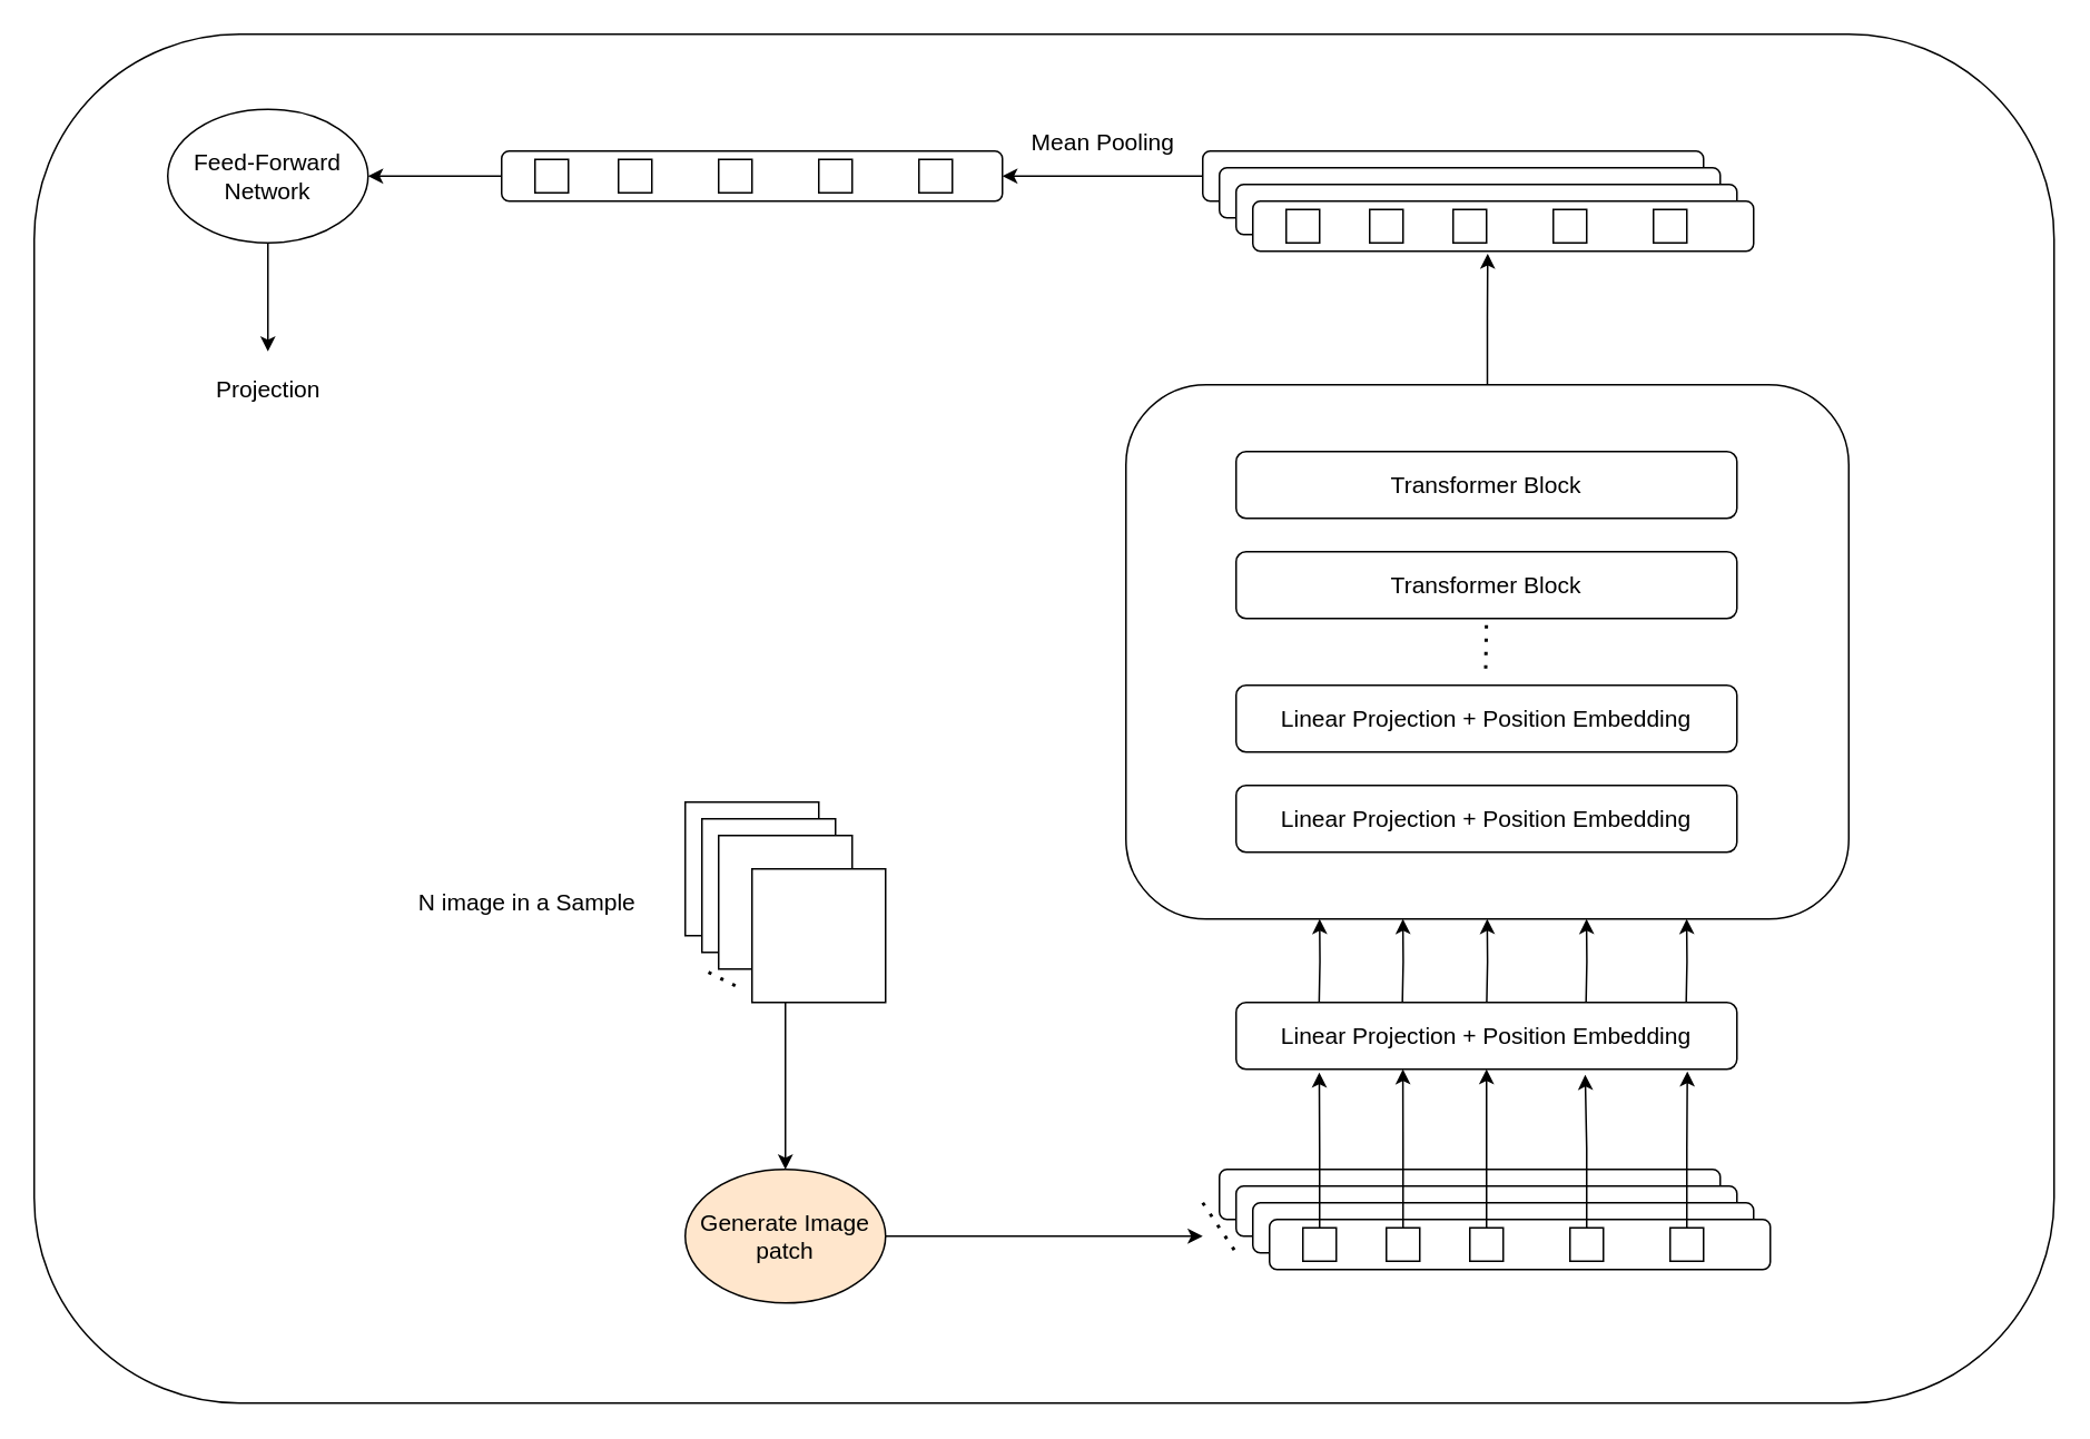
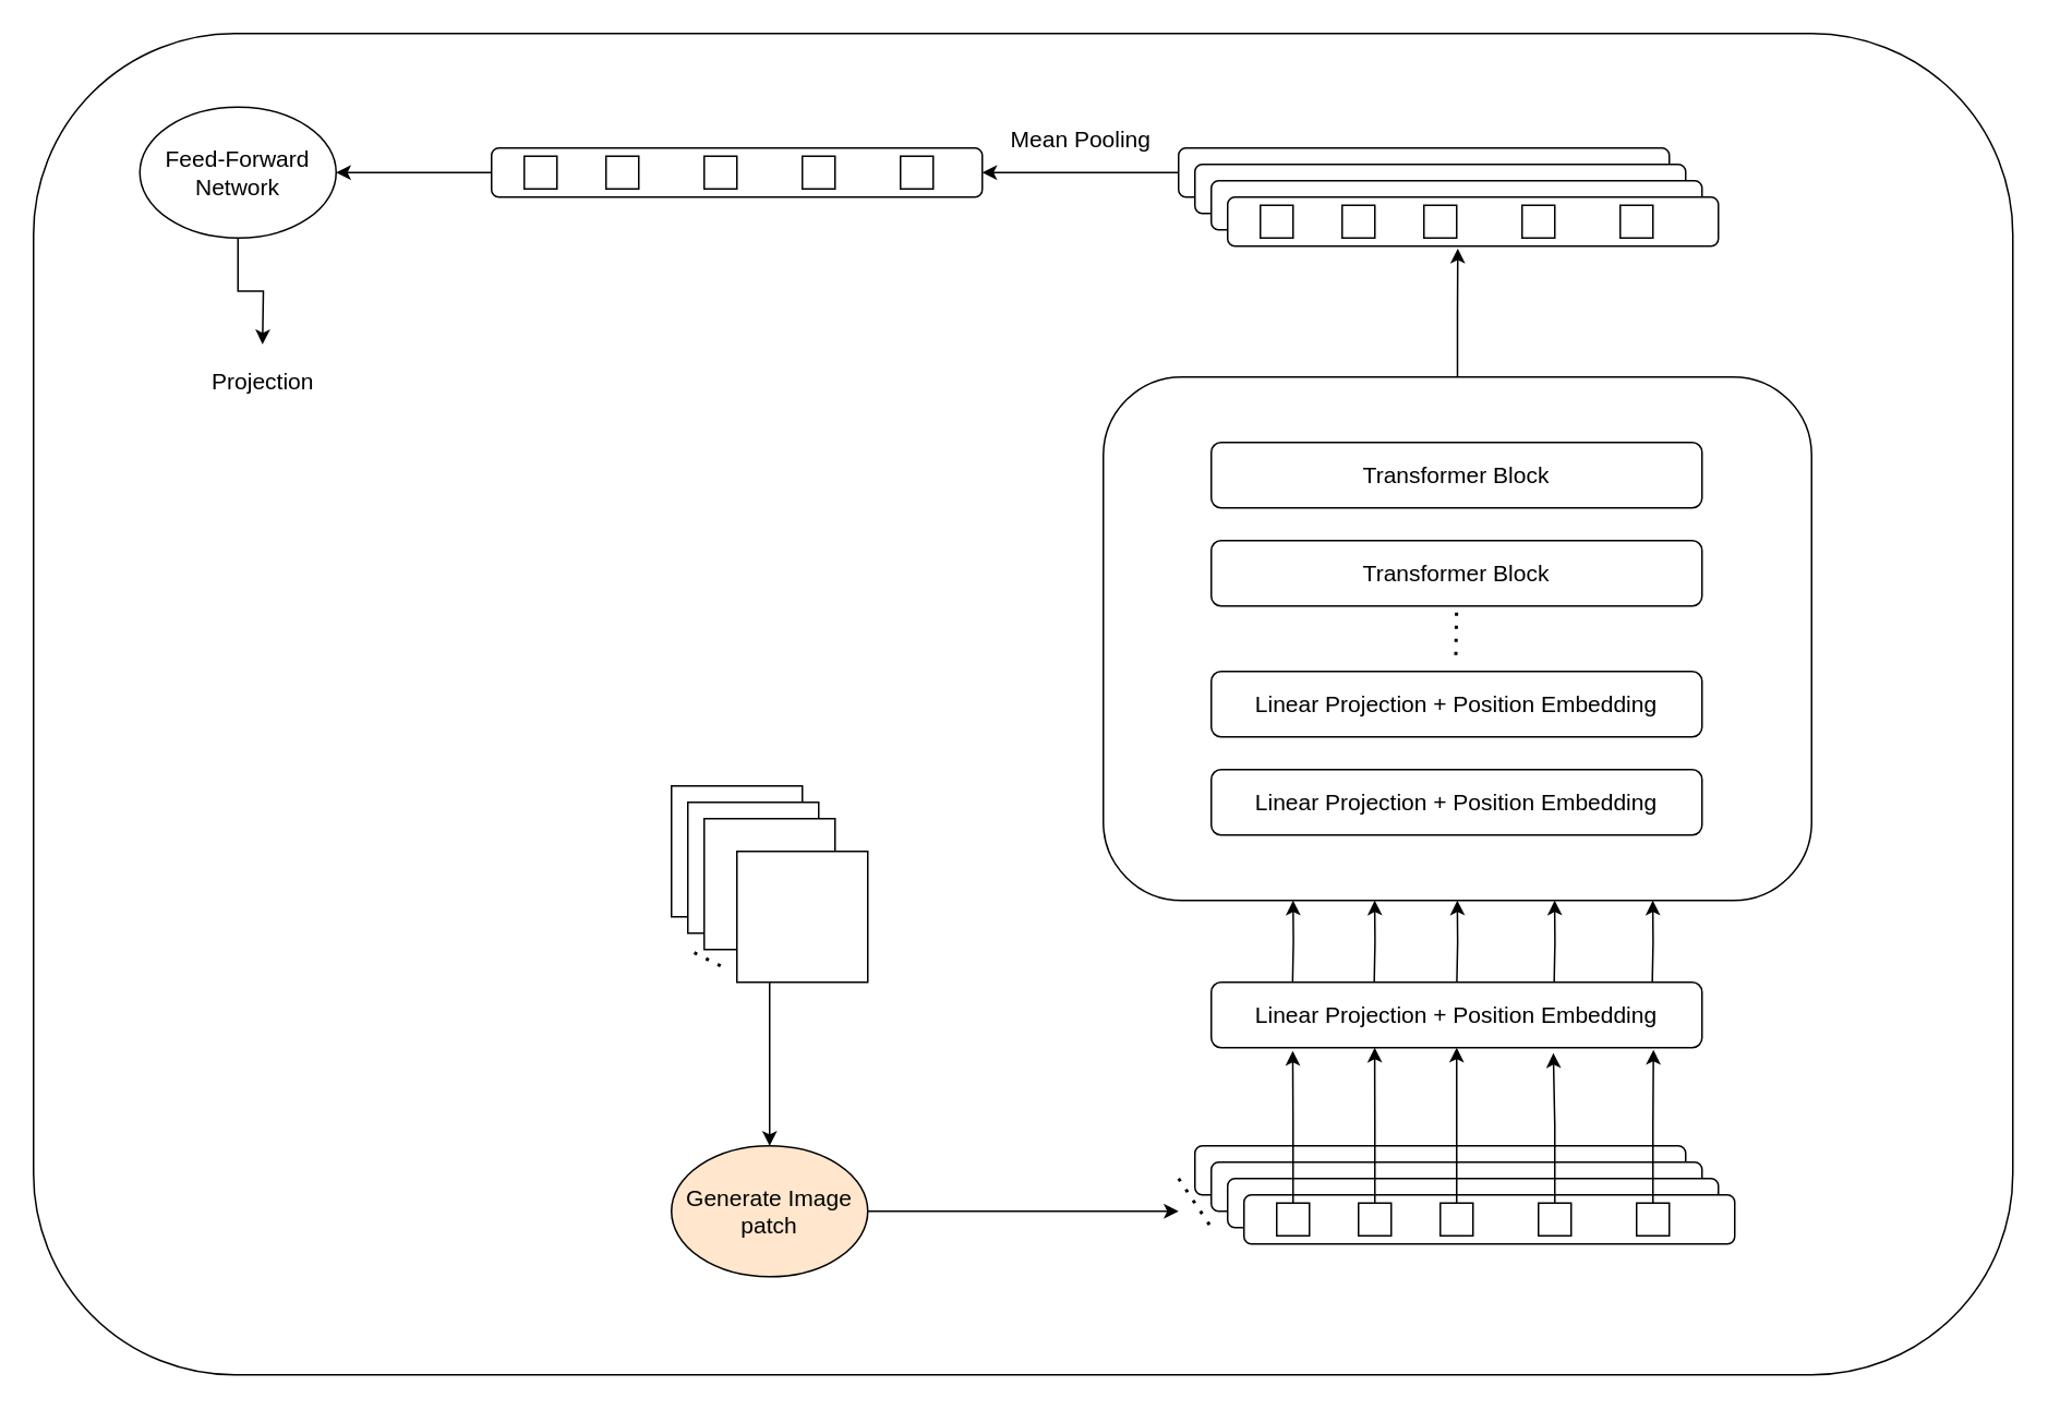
  <mxCell id="0" />
  <mxCell id="1" parent="0" />
  <mxCell id="2" value="" style="rounded=1;whiteSpace=wrap;html=1;" vertex="1" parent="1"><mxGeometry x="20" y="20" width="1210" height="820" as="geometry" /></mxCell>
  <mxCell id="3" value="" style="rounded=1;whiteSpace=wrap;html=1;" parent="1" vertex="1"><mxGeometry x="674" y="230" width="433" height="320" as="geometry" /></mxCell>
  <mxCell id="4" value="" style="whiteSpace=wrap;html=1;aspect=fixed;" parent="1" vertex="1"><mxGeometry x="410" y="480" width="80" height="80" as="geometry" /></mxCell>
  <mxCell id="5" value="" style="whiteSpace=wrap;html=1;aspect=fixed;" parent="1" vertex="1"><mxGeometry x="420" y="490" width="80" height="80" as="geometry" /></mxCell>
  <mxCell id="6" value="" style="whiteSpace=wrap;html=1;aspect=fixed;" parent="1" vertex="1"><mxGeometry x="430" y="500" width="80" height="80" as="geometry" /></mxCell>
  <mxCell id="7" value="" style="whiteSpace=wrap;html=1;aspect=fixed;" parent="1" vertex="1"><mxGeometry x="450" y="520" width="80" height="80" as="geometry" /></mxCell>
  <mxCell id="8" style="edgeStyle=orthogonalEdgeStyle;rounded=0;orthogonalLoop=1;jettySize=auto;html=1;exitX=0.25;exitY=1;exitDx=0;exitDy=0;entryX=0.5;entryY=0;entryDx=0;entryDy=0;" parent="1" source="7" target="11" edge="1"><mxGeometry relative="1" as="geometry" /></mxCell>
  <mxCell id="9" value="" style="endArrow=none;dashed=1;html=1;dashPattern=1 3;strokeWidth=2;rounded=0;" parent="1" edge="1"><mxGeometry width="50" height="50" relative="1" as="geometry"><mxPoint x="440" y="590" as="sourcePoint" /><mxPoint x="420" y="580" as="targetPoint" /></mxGeometry></mxCell>
  <mxCell id="10" style="edgeStyle=orthogonalEdgeStyle;rounded=0;orthogonalLoop=1;jettySize=auto;html=1;" parent="1" source="11" edge="1"><mxGeometry relative="1" as="geometry"><mxPoint x="720" y="740" as="targetPoint" /></mxGeometry></mxCell>
  <mxCell id="11" value="&lt;font style=&quot;font-size: 14px;&quot;&gt;Generate Image patch&lt;/font&gt;" style="ellipse;whiteSpace=wrap;html=1;fillColor=#ffe6cc;" parent="1" vertex="1"><mxGeometry x="410" y="700" width="120" height="80" as="geometry" /></mxCell>
  <mxCell id="12" value="" style="rounded=1;whiteSpace=wrap;html=1;" parent="1" vertex="1"><mxGeometry x="730" y="700" width="300" height="30" as="geometry" /></mxCell>
  <mxCell id="13" value="" style="rounded=1;whiteSpace=wrap;html=1;" parent="1" vertex="1"><mxGeometry x="740" y="710" width="300" height="30" as="geometry" /></mxCell>
  <mxCell id="14" value="" style="rounded=1;whiteSpace=wrap;html=1;" parent="1" vertex="1"><mxGeometry x="750" y="720" width="300" height="30" as="geometry" /></mxCell>
  <mxCell id="15" value="" style="rounded=1;whiteSpace=wrap;html=1;" parent="1" vertex="1"><mxGeometry x="760" y="730" width="300" height="30" as="geometry" /></mxCell>
  <mxCell id="16" value="" style="endArrow=none;dashed=1;html=1;dashPattern=1 3;strokeWidth=2;rounded=0;" parent="1" edge="1"><mxGeometry width="50" height="50" relative="1" as="geometry"><mxPoint x="720" y="720" as="sourcePoint" /><mxPoint x="740" y="750" as="targetPoint" /></mxGeometry></mxCell>
  <mxCell id="17" value="" style="whiteSpace=wrap;html=1;aspect=fixed;" parent="1" vertex="1"><mxGeometry x="780" y="735" width="20" height="20" as="geometry" /></mxCell>
  <mxCell id="18" value="" style="whiteSpace=wrap;html=1;aspect=fixed;" parent="1" vertex="1"><mxGeometry x="830" y="735" width="20" height="20" as="geometry" /></mxCell>
  <mxCell id="19" style="edgeStyle=orthogonalEdgeStyle;rounded=0;orthogonalLoop=1;jettySize=auto;html=1;entryX=0.5;entryY=1;entryDx=0;entryDy=0;" parent="1" source="20" target="23" edge="1"><mxGeometry relative="1" as="geometry" /></mxCell>
  <mxCell id="20" value="" style="whiteSpace=wrap;html=1;aspect=fixed;" parent="1" vertex="1"><mxGeometry x="880" y="735" width="20" height="20" as="geometry" /></mxCell>
  <mxCell id="21" value="" style="whiteSpace=wrap;html=1;aspect=fixed;" parent="1" vertex="1"><mxGeometry x="940" y="735" width="20" height="20" as="geometry" /></mxCell>
  <mxCell id="22" value="" style="whiteSpace=wrap;html=1;aspect=fixed;" parent="1" vertex="1"><mxGeometry x="1000" y="735" width="20" height="20" as="geometry" /></mxCell>
  <mxCell id="23" value="&lt;font style=&quot;font-size: 14px;&quot;&gt;Linear Projection + Position Embedding&lt;/font&gt;" style="rounded=1;whiteSpace=wrap;html=1;" parent="1" vertex="1"><mxGeometry x="740" y="600" width="300" height="40" as="geometry" /></mxCell>
  <mxCell id="24" style="edgeStyle=orthogonalEdgeStyle;rounded=0;orthogonalLoop=1;jettySize=auto;html=1;entryX=0.166;entryY=1.049;entryDx=0;entryDy=0;entryPerimeter=0;" parent="1" source="17" target="23" edge="1"><mxGeometry relative="1" as="geometry" /></mxCell>
  <mxCell id="25" style="edgeStyle=orthogonalEdgeStyle;rounded=0;orthogonalLoop=1;jettySize=auto;html=1;entryX=0.333;entryY=1;entryDx=0;entryDy=0;entryPerimeter=0;" parent="1" source="18" target="23" edge="1"><mxGeometry relative="1" as="geometry" /></mxCell>
  <mxCell id="26" style="edgeStyle=orthogonalEdgeStyle;rounded=0;orthogonalLoop=1;jettySize=auto;html=1;entryX=0.697;entryY=1.084;entryDx=0;entryDy=0;entryPerimeter=0;" parent="1" source="21" target="23" edge="1"><mxGeometry relative="1" as="geometry" /></mxCell>
  <mxCell id="27" style="edgeStyle=orthogonalEdgeStyle;rounded=0;orthogonalLoop=1;jettySize=auto;html=1;entryX=0.901;entryY=1.032;entryDx=0;entryDy=0;entryPerimeter=0;" parent="1" source="22" target="23" edge="1"><mxGeometry relative="1" as="geometry" /></mxCell>
  <mxCell id="28" value="&lt;font style=&quot;font-size: 14px;&quot;&gt;Linear Projection + Position Embedding&lt;/font&gt;" style="rounded=1;whiteSpace=wrap;html=1;" parent="1" vertex="1"><mxGeometry x="740" y="470" width="300" height="40" as="geometry" /></mxCell>
  <mxCell id="29" value="&lt;font style=&quot;font-size: 14px;&quot;&gt;Linear Projection + Position Embedding&lt;/font&gt;" style="rounded=1;whiteSpace=wrap;html=1;" parent="1" vertex="1"><mxGeometry x="740" y="410" width="300" height="40" as="geometry" /></mxCell>
  <mxCell id="30" value="" style="endArrow=none;dashed=1;html=1;dashPattern=1 3;strokeWidth=2;rounded=0;" parent="1" edge="1"><mxGeometry width="50" height="50" relative="1" as="geometry"><mxPoint x="889.5" y="400" as="sourcePoint" /><mxPoint x="890" y="370" as="targetPoint" /></mxGeometry></mxCell>
  <mxCell id="31" value="&lt;font style=&quot;font-size: 14px;&quot;&gt;Transformer Block&lt;/font&gt;" style="rounded=1;whiteSpace=wrap;html=1;" parent="1" vertex="1"><mxGeometry x="740" y="330" width="300" height="40" as="geometry" /></mxCell>
  <mxCell id="32" value="&lt;font style=&quot;font-size: 14px;&quot;&gt;Transformer Block&lt;/font&gt;" style="rounded=1;whiteSpace=wrap;html=1;" parent="1" vertex="1"><mxGeometry x="740" y="270" width="300" height="40" as="geometry" /></mxCell>
  <mxCell id="33" style="edgeStyle=orthogonalEdgeStyle;rounded=0;orthogonalLoop=1;jettySize=auto;html=1;" parent="1" edge="1"><mxGeometry relative="1" as="geometry"><mxPoint x="789.72" y="600" as="sourcePoint" /><mxPoint x="790" y="550" as="targetPoint" /></mxGeometry></mxCell>
  <mxCell id="34" style="edgeStyle=orthogonalEdgeStyle;rounded=0;orthogonalLoop=1;jettySize=auto;html=1;" parent="1" edge="1"><mxGeometry relative="1" as="geometry"><mxPoint x="839.61" y="600" as="sourcePoint" /><mxPoint x="839.89" y="550" as="targetPoint" /></mxGeometry></mxCell>
  <mxCell id="35" style="edgeStyle=orthogonalEdgeStyle;rounded=0;orthogonalLoop=1;jettySize=auto;html=1;" parent="1" edge="1"><mxGeometry relative="1" as="geometry"><mxPoint x="890.11" y="600" as="sourcePoint" /><mxPoint x="890.39" y="550" as="targetPoint" /></mxGeometry></mxCell>
  <mxCell id="36" style="edgeStyle=orthogonalEdgeStyle;rounded=0;orthogonalLoop=1;jettySize=auto;html=1;" parent="1" edge="1"><mxGeometry relative="1" as="geometry"><mxPoint x="949.61" y="600" as="sourcePoint" /><mxPoint x="949.89" y="550" as="targetPoint" /></mxGeometry></mxCell>
  <mxCell id="37" style="edgeStyle=orthogonalEdgeStyle;rounded=0;orthogonalLoop=1;jettySize=auto;html=1;" parent="1" edge="1"><mxGeometry relative="1" as="geometry"><mxPoint x="1009.61" y="600" as="sourcePoint" /><mxPoint x="1009.89" y="550" as="targetPoint" /></mxGeometry></mxCell>
  <mxCell id="38" style="edgeStyle=orthogonalEdgeStyle;rounded=0;orthogonalLoop=1;jettySize=auto;html=1;" parent="1" source="39" edge="1"><mxGeometry relative="1" as="geometry"><mxPoint x="600" y="105" as="targetPoint" /></mxGeometry></mxCell>
  <mxCell id="39" value="" style="rounded=1;whiteSpace=wrap;html=1;" parent="1" vertex="1"><mxGeometry x="720" y="90" width="300" height="30" as="geometry" /></mxCell>
  <mxCell id="40" value="" style="rounded=1;whiteSpace=wrap;html=1;" parent="1" vertex="1"><mxGeometry x="730" y="100" width="300" height="30" as="geometry" /></mxCell>
  <mxCell id="41" value="" style="rounded=1;whiteSpace=wrap;html=1;" parent="1" vertex="1"><mxGeometry x="740" y="110" width="300" height="30" as="geometry" /></mxCell>
  <mxCell id="42" value="" style="rounded=1;whiteSpace=wrap;html=1;" parent="1" vertex="1"><mxGeometry x="750" y="120" width="300" height="30" as="geometry" /></mxCell>
  <mxCell id="43" value="" style="whiteSpace=wrap;html=1;aspect=fixed;" parent="1" vertex="1"><mxGeometry x="770" y="125" width="20" height="20" as="geometry" /></mxCell>
  <mxCell id="44" value="" style="whiteSpace=wrap;html=1;aspect=fixed;" parent="1" vertex="1"><mxGeometry x="820" y="125" width="20" height="20" as="geometry" /></mxCell>
  <mxCell id="45" value="" style="whiteSpace=wrap;html=1;aspect=fixed;" parent="1" vertex="1"><mxGeometry x="870" y="125" width="20" height="20" as="geometry" /></mxCell>
  <mxCell id="46" value="" style="whiteSpace=wrap;html=1;aspect=fixed;" parent="1" vertex="1"><mxGeometry x="930" y="125" width="20" height="20" as="geometry" /></mxCell>
  <mxCell id="47" value="" style="whiteSpace=wrap;html=1;aspect=fixed;" parent="1" vertex="1"><mxGeometry x="990" y="125" width="20" height="20" as="geometry" /></mxCell>
  <mxCell id="48" style="edgeStyle=orthogonalEdgeStyle;rounded=0;orthogonalLoop=1;jettySize=auto;html=1;entryX=0.469;entryY=1.048;entryDx=0;entryDy=0;entryPerimeter=0;" parent="1" source="3" target="42" edge="1"><mxGeometry relative="1" as="geometry" /></mxCell>
  <mxCell id="49" style="edgeStyle=orthogonalEdgeStyle;rounded=0;orthogonalLoop=1;jettySize=auto;html=1;entryX=1;entryY=0.5;entryDx=0;entryDy=0;" parent="1" source="50" target="58" edge="1"><mxGeometry relative="1" as="geometry" /></mxCell>
  <mxCell id="50" value="" style="rounded=1;whiteSpace=wrap;html=1;" parent="1" vertex="1"><mxGeometry x="300" y="90" width="300" height="30" as="geometry" /></mxCell>
  <mxCell id="51" value="&lt;font style=&quot;font-size: 14px;&quot;&gt;Mean Pooling&lt;/font&gt;" style="text;html=1;align=center;verticalAlign=middle;resizable=0;points=[];autosize=1;strokeColor=none;fillColor=none;" parent="1" vertex="1"><mxGeometry x="605" y="70" width="110" height="30" as="geometry" /></mxCell>
  <mxCell id="52" value="" style="whiteSpace=wrap;html=1;aspect=fixed;" parent="1" vertex="1"><mxGeometry x="320" y="95" width="20" height="20" as="geometry" /></mxCell>
  <mxCell id="53" value="" style="whiteSpace=wrap;html=1;aspect=fixed;" parent="1" vertex="1"><mxGeometry x="370" y="95" width="20" height="20" as="geometry" /></mxCell>
  <mxCell id="54" value="" style="whiteSpace=wrap;html=1;aspect=fixed;" parent="1" vertex="1"><mxGeometry x="430" y="95" width="20" height="20" as="geometry" /></mxCell>
  <mxCell id="55" value="" style="whiteSpace=wrap;html=1;aspect=fixed;" parent="1" vertex="1"><mxGeometry x="490" y="95" width="20" height="20" as="geometry" /></mxCell>
  <mxCell id="56" value="" style="whiteSpace=wrap;html=1;aspect=fixed;" parent="1" vertex="1"><mxGeometry x="550" y="95" width="20" height="20" as="geometry" /></mxCell>
  <mxCell id="57" style="edgeStyle=orthogonalEdgeStyle;rounded=0;orthogonalLoop=1;jettySize=auto;html=1;" parent="1" source="58" edge="1"><mxGeometry relative="1" as="geometry"><mxPoint x="160" y="210" as="targetPoint" /></mxGeometry></mxCell>
- <mxCell id="58" value="&lt;font style=&quot;font-size: 14px;&quot;&gt;Feed-Forward Network&lt;/font&gt;" style="ellipse;whiteSpace=wrap;html=1;" parent="1" vertex="1"><mxGeometry x="100" y="65" width="120" height="80" as="geometry" /></mxCell>
+ <mxCell id="58" value="&lt;font style=&quot;font-size: 14px;&quot;&gt;Feed-Forward Network&lt;/font&gt;" style="ellipse;whiteSpace=wrap;html=1;" parent="1" vertex="1"><mxGeometry x="85" y="65" width="120" height="80" as="geometry" /></mxCell>
  <mxCell id="59" value="&lt;font style=&quot;font-size: 14px;&quot;&gt;Projection&lt;/font&gt;&lt;div&gt;&lt;br&gt;&lt;/div&gt;" style="text;html=1;align=center;verticalAlign=middle;resizable=0;points=[];autosize=1;strokeColor=none;fillColor=none;" parent="1" vertex="1"><mxGeometry x="105" y="220" width="110" height="40" as="geometry" /></mxCell>
- <mxCell id="60" value="&lt;font style=&quot;font-size: 14px;&quot;&gt;N image in a Sample&lt;/font&gt;" style="text;html=1;align=center;verticalAlign=middle;resizable=0;points=[];autosize=1;strokeColor=none;fillColor=none;" vertex="1" parent="1"><mxGeometry x="240" y="525" width="150" height="30" as="geometry" /></mxCell>
